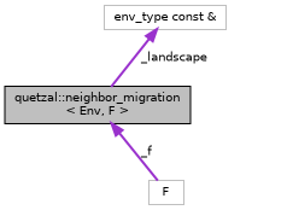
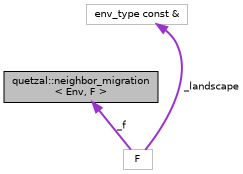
  digraph {
    node [color=grey75 fillcolor=white fontname=Helvetica fontsize=10 shape=record style=filled]
    edge [color=darkorchid3 dir=back fontname=Helvetica fontsize=10 labelfontname=Helvetica labelfontsize=10 style=bold]
    n1 [color=black fillcolor=grey75 fontcolor=black height=0.2 label="quetzal::neighbor_migration\l\< Env, F \>" width=0.4]
    n2 [height=0.2 label=F width=0.4]
    n3 [height=0.2 label="env_type const &" width=0.4]
    n1 -> n2 [label=" _f"]
-   n3 -> n1 [label=" _landscape"]
+   n3 -> n2 [label=" _landscape"]
  }
